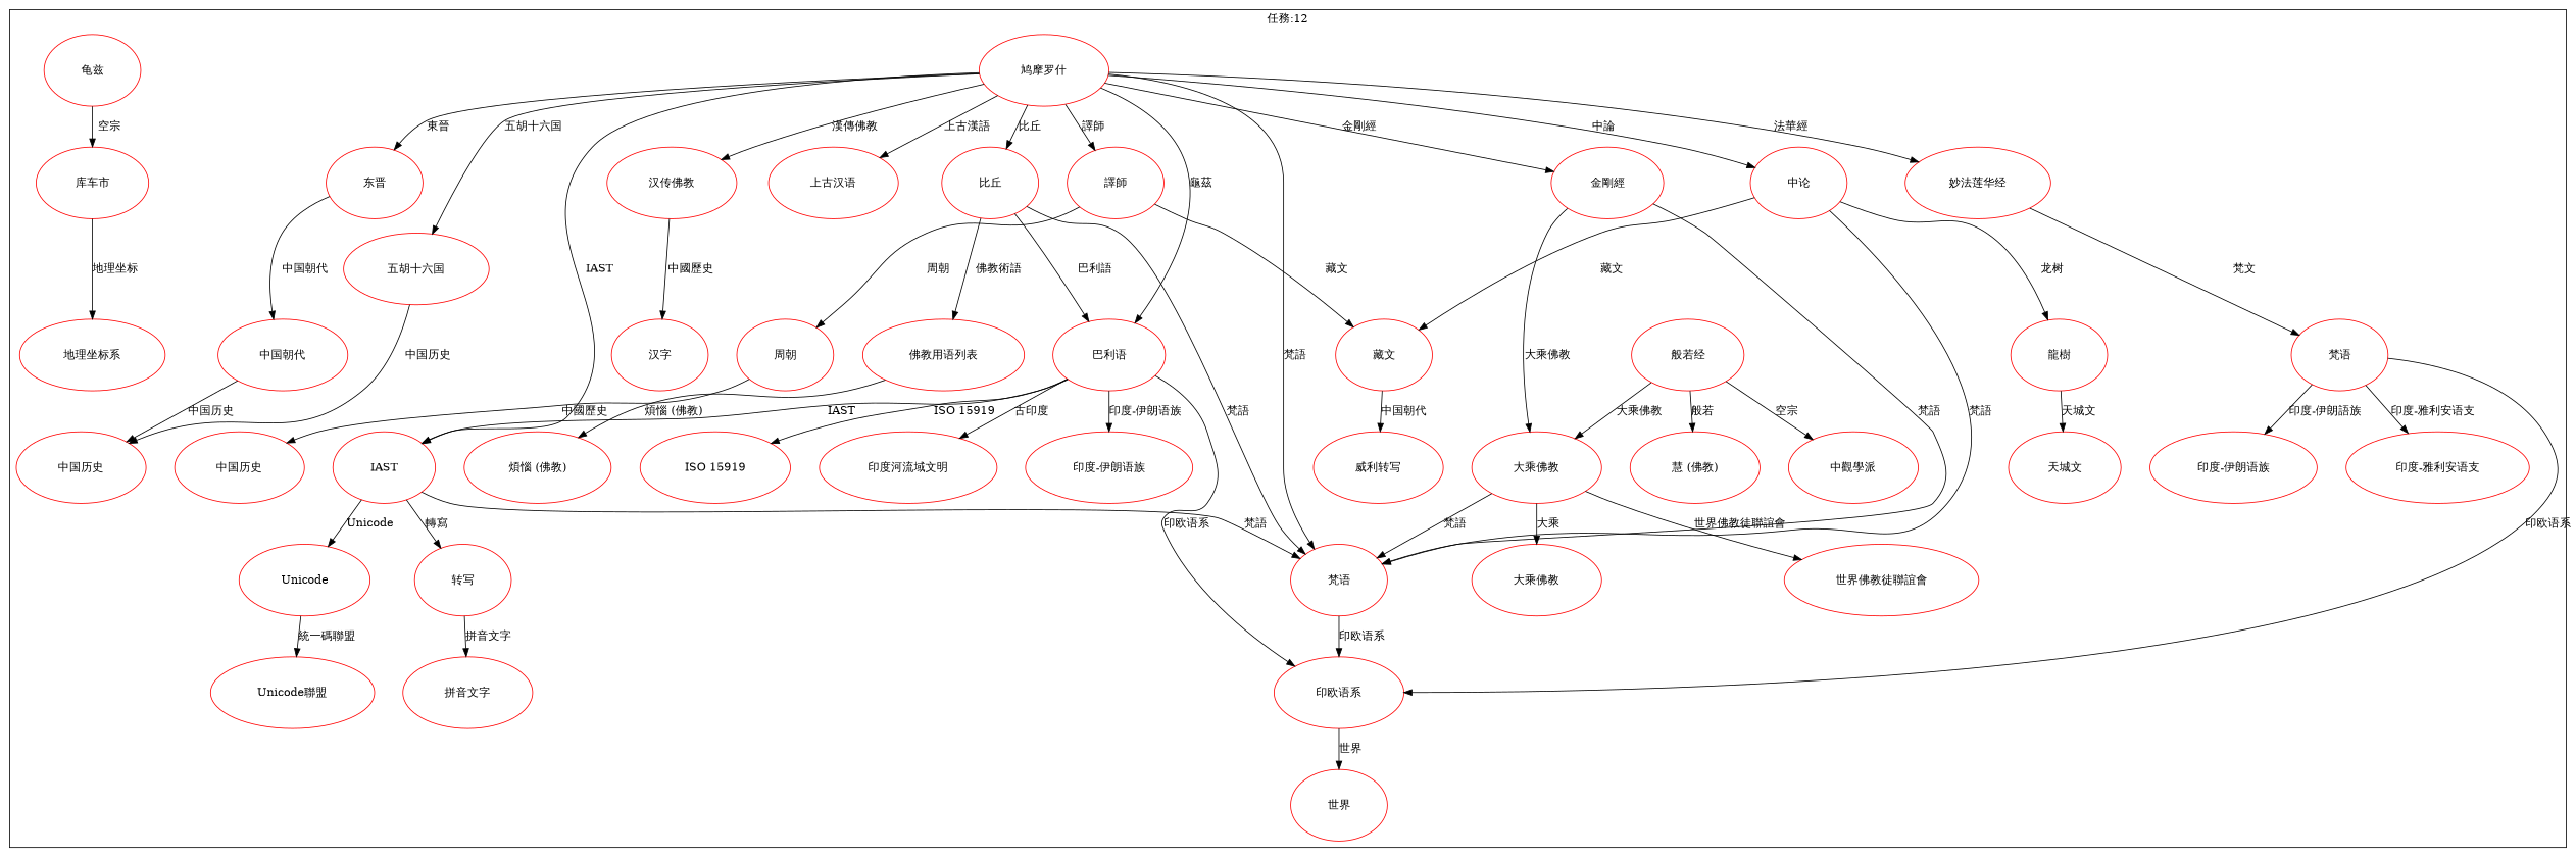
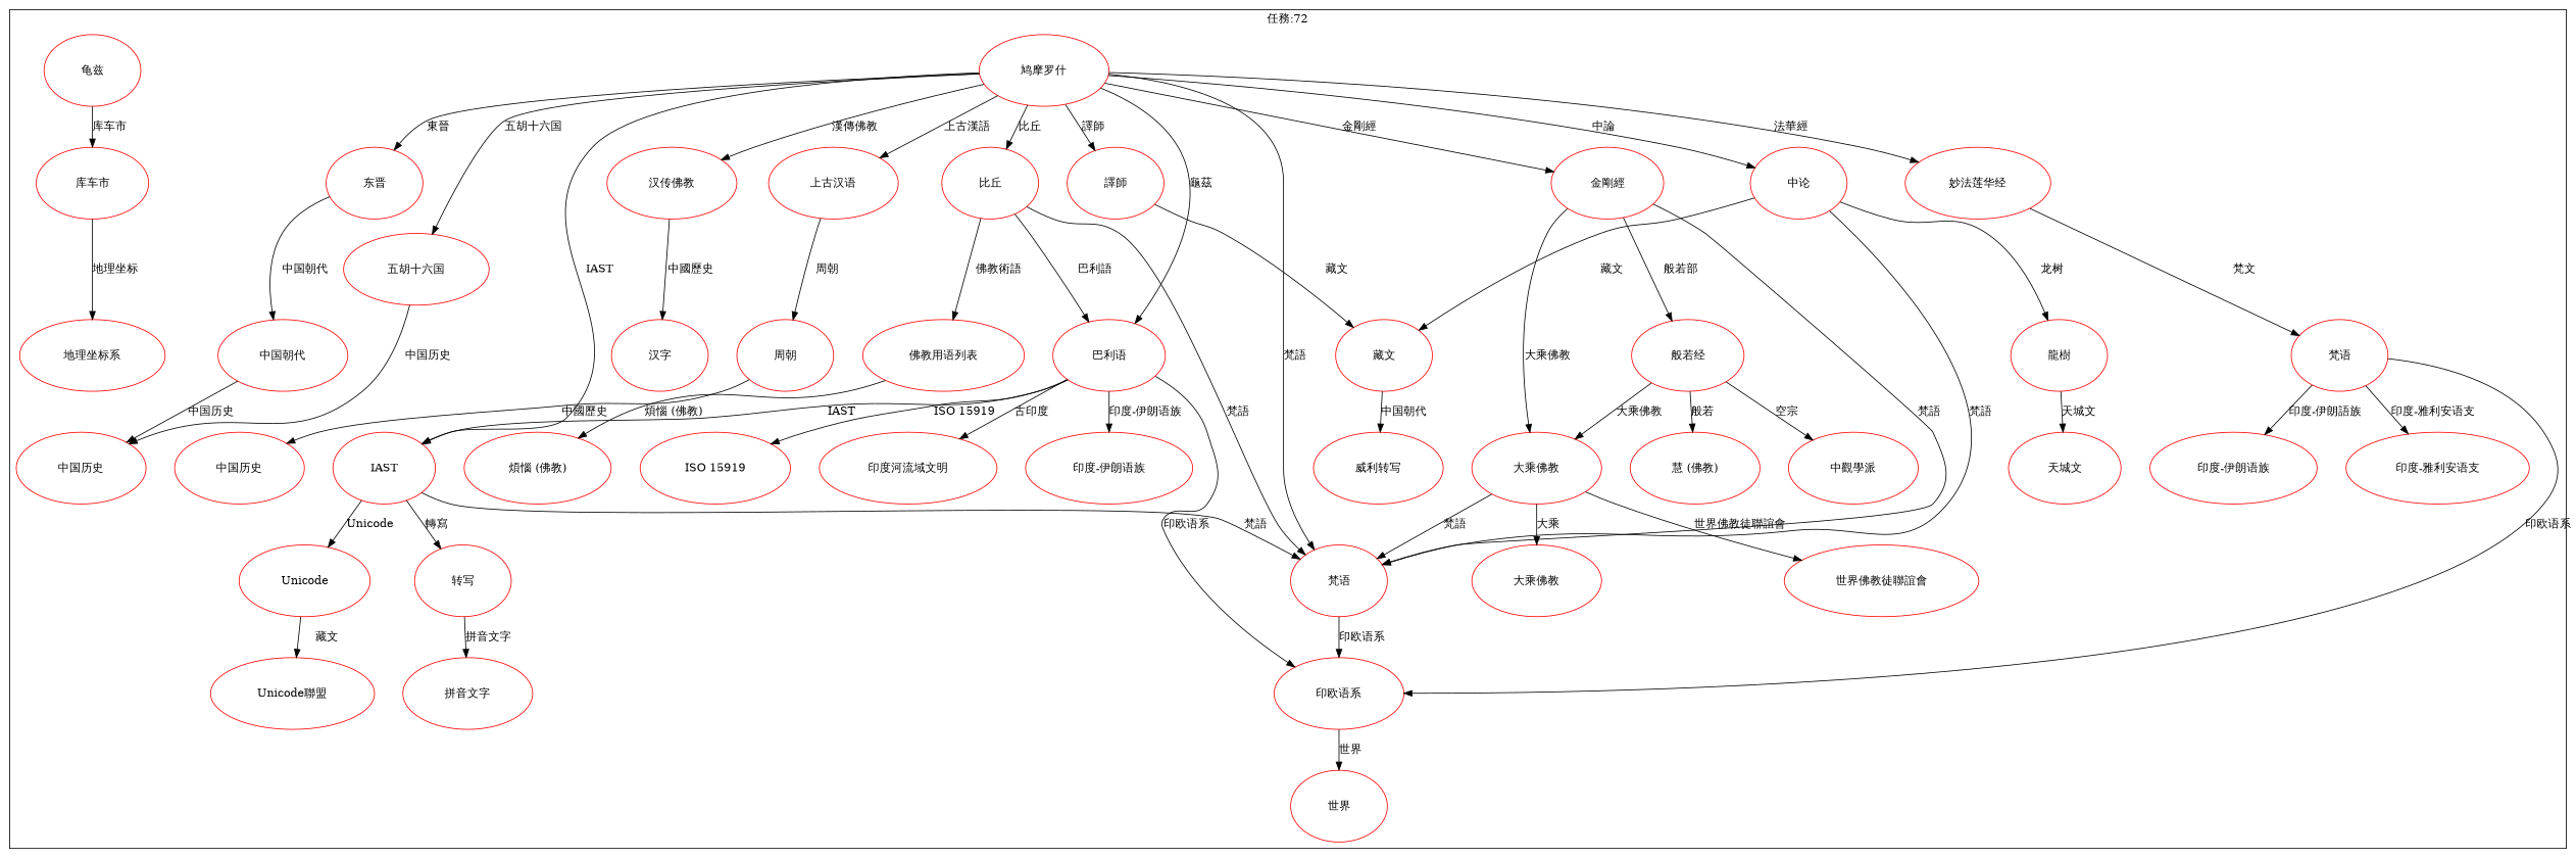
  digraph {
    newrank=true
    nodesep=0.5
    splines=true
    node [color=red]
    n1 [label=<<table border="0" cellspacing="10" cellpadding="10" style="rounded"><tr><td href="https://zh.wikipedia.org/wiki/%E9%B8%A0%E6%91%A9%E7%BD%97%E4%BB%80" border="0" cellspacing="10" cellpadding="10" style="rounded">&#x9E20;&#x6469;&#x7F57;&#x4EC0;</td></tr></table>>]
    n2 [label=<<table border="0" cellspacing="10" cellpadding="10" style="rounded"><tr><td href="https://zh.wikipedia.org/wiki/%E6%A2%B5%E8%AA%9E" border="0" cellspacing="10" cellpadding="10" style="rounded">&#x68B5;&#x8BED;</td></tr></table>>]
    n3 [label=<<table border="0" cellspacing="10" cellpadding="10" style="rounded"><tr><td href="https://zh.wikipedia.org/wiki/IAST" border="0" cellspacing="10" cellpadding="10" style="rounded">IAST</td></tr></table>>]
    n4 [label=<<table border="0" cellspacing="10" cellpadding="10" style="rounded"><tr><td href="https://zh.wikipedia.org/wiki/%E4%B8%8A%E5%8F%A4%E6%BC%A2%E8%AA%9E" border="0" cellspacing="10" cellpadding="10" style="rounded">&#x4E0A;&#x53E4;&#x6C49;&#x8BED;</td></tr></table>>]
    n5 [label=<<table border="0" cellspacing="10" cellpadding="10" style="rounded"><tr><td href="https://zh.wikipedia.org/wiki/%E6%9D%B1%E6%99%89" border="0" cellspacing="10" cellpadding="10" style="rounded">&#x4E1C;&#x664B;</td></tr></table>>]
    n6 [label=<<table border="0" cellspacing="10" cellpadding="10" style="rounded"><tr><td href="https://zh.wikipedia.org/wiki/%E4%BA%94%E8%83%A1%E5%8D%81%E5%85%AD%E5%9B%BD" border="0" cellspacing="10" cellpadding="10" style="rounded">&#x4E94;&#x80E1;&#x5341;&#x516D;&#x56FD;</td></tr></table>>]
    n7 [label=<<table border="0" cellspacing="10" cellpadding="10" style="rounded"><tr><td href="https://zh.wikipedia.org/wiki/%E9%BE%9C%E8%8C%B2" border="0" cellspacing="10" cellpadding="10" style="rounded">&#x9F9F;&#x5179;</td></tr></table>>]
    n8 [label=<<table border="0" cellspacing="10" cellpadding="10" style="rounded"><tr><td href="https://zh.wikipedia.org/wiki/%E6%AF%94%E4%B8%98" border="0" cellspacing="10" cellpadding="10" style="rounded">&#x6BD4;&#x4E18;</td></tr></table>>]
    n9 [label=<<table border="0" cellspacing="10" cellpadding="10" style="rounded"><tr><td href="https://zh.wikipedia.org/wiki/%E6%BC%A2%E5%82%B3%E4%BD%9B%E6%95%99" border="0" cellspacing="10" cellpadding="10" style="rounded">&#x6C49;&#x4F20;&#x4F5B;&#x6559;</td></tr></table>>]
    n10 [label=<<table border="0" cellspacing="10" cellpadding="10" style="rounded"><tr><td href="https://zh.wikipedia.org/wiki/%E8%AD%AF%E5%B8%AB" border="0" cellspacing="10" cellpadding="10" style="rounded">&#x8B6F;&#x5E2B;</td></tr></table>>]
    n11 [label=<<table border="0" cellspacing="10" cellpadding="10" style="rounded"><tr><td href="https://zh.wikipedia.org/wiki/%E9%87%91%E5%89%9B%E7%B6%93" border="0" cellspacing="10" cellpadding="10" style="rounded">&#x91D1;&#x525B;&#x7D93;</td></tr></table>>]
    n12 [label=<<table border="0" cellspacing="10" cellpadding="10" style="rounded"><tr><td href="https://zh.wikipedia.org/wiki/%E6%B3%95%E8%8F%AF%E7%B6%93" border="0" cellspacing="10" cellpadding="10" style="rounded">&#x5999;&#x6CD5;&#x83B2;&#x534E;&#x7ECF;</td></tr></table>>]
    n13 [label=<<table border="0" cellspacing="10" cellpadding="10" style="rounded"><tr><td href="https://zh.wikipedia.org/wiki/%E4%B8%AD%E8%AB%96" border="0" cellspacing="10" cellpadding="10" style="rounded">&#x4E2D;&#x8BBA;</td></tr></table>>]
    n14 [label=<<table border="0" cellspacing="10" cellpadding="10" style="rounded"><tr><td href="https://zh.wikipedia.org/wiki/%E5%8D%B0%E6%AC%A7%E8%AF%AD%E7%B3%BB" border="0" cellspacing="10" cellpadding="10" style="rounded">&#x5370;&#x6B27;&#x8BED;&#x7CFB;</td></tr></table>>]
    n15 [label=<<table border="0" cellspacing="10" cellpadding="10" style="rounded"><tr><td href="https://zh.wikipedia.org/wiki/%E8%BD%89%E5%AF%AB" border="0" cellspacing="10" cellpadding="10" style="rounded">&#x8F6C;&#x5199;</td></tr></table>>]
    n16 [label=<<table border="0" cellspacing="10" cellpadding="10" style="rounded"><tr><td href="https://zh.wikipedia.org/wiki/Unicode" border="0" cellspacing="10" cellpadding="10" style="rounded">Unicode</td></tr></table>>]
    n17 [label=<<table border="0" cellspacing="10" cellpadding="10" style="rounded"><tr><td href="https://zh.wikipedia.org/wiki/%E5%91%A8%E6%9C%9D" border="0" cellspacing="10" cellpadding="10" style="rounded">&#x5468;&#x671D;</td></tr></table>>]
    n18 [label=<<table border="0" cellspacing="10" cellpadding="10" style="rounded"><tr><td href="https://zh.wikipedia.org/wiki/%E4%B8%AD%E5%9B%BD%E6%9C%9D%E4%BB%A3" border="0" cellspacing="10" cellpadding="10" style="rounded">&#x4E2D;&#x56FD;&#x671D;&#x4EE3;</td></tr></table>>]
    n19 [label=<<table border="0" cellspacing="10" cellpadding="10" style="rounded"><tr><td href="https://zh.wikipedia.org/wiki/%E4%B8%AD%E5%9B%BD%E5%8E%86%E5%8F%B2" border="0" cellspacing="10" cellpadding="10" style="rounded">&#x4E2D;&#x56FD;&#x5386;&#x53F2;</td></tr></table>>]
    n20 [label=<<table border="0" cellspacing="10" cellpadding="10" style="rounded"><tr><td href="https://zh.wikipedia.org/wiki/%E5%BA%93%E8%BD%A6%E5%B8%82" border="0" cellspacing="10" cellpadding="10" style="rounded">&#x5E93;&#x8F66;&#x5E02;</td></tr></table>>]
    n21 [label=<<table border="0" cellspacing="10" cellpadding="10" style="rounded"><tr><td href="https://zh.wikipedia.org/wiki/%E5%B7%B4%E5%88%A9%E8%AA%9E" border="0" cellspacing="10" cellpadding="10" style="rounded">&#x5DF4;&#x5229;&#x8BED;</td></tr></table>>]
    n22 [label=<<table border="0" cellspacing="10" cellpadding="10" style="rounded"><tr><td href="https://zh.wikipedia.org/wiki/%E4%BD%9B%E6%95%99%E8%A1%93%E8%AA%9E" border="0" cellspacing="10" cellpadding="10" style="rounded">&#x4F5B;&#x6559;&#x7528;&#x8BED;&#x5217;&#x8868;</td></tr></table>>]
    n23 [label=<<table border="0" cellspacing="10" cellpadding="10" style="rounded"><tr><td href="https://zh.wikipedia.org/wiki/%E6%BC%A2%E5%AD%97" border="0" cellspacing="10" cellpadding="10" style="rounded">&#x6C49;&#x5B57;</td></tr></table>>]
    n24 [label=<<table border="0" cellspacing="10" cellpadding="10" style="rounded"><tr><td href="https://zh.wikipedia.org/wiki/%E8%97%8F%E6%96%87" border="0" cellspacing="10" cellpadding="10" style="rounded">&#x85CF;&#x6587;</td></tr></table>>]
    n25 [label=<<table border="0" cellspacing="10" cellpadding="10" style="rounded"><tr><td href="https://zh.wikipedia.org/wiki/%E5%A4%A7%E4%B9%98%E4%BD%9B%E6%95%99" border="0" cellspacing="10" cellpadding="10" style="rounded">&#x5927;&#x4E58;&#x4F5B;&#x6559;</td></tr></table>>]
    n26 [label=<<table border="0" cellspacing="10" cellpadding="10" style="rounded"><tr><td href="https://zh.wikipedia.org/wiki/%E8%88%AC%E8%8B%A5%E9%83%A8" border="0" cellspacing="10" cellpadding="10" style="rounded">&#x822C;&#x82E5;&#x7ECF;</td></tr></table>>]
    n27 [label=<<table border="0" cellspacing="10" cellpadding="10" style="rounded"><tr><td href="https://zh.wikipedia.org/wiki/%E6%A2%B5%E6%96%87" border="0" cellspacing="10" cellpadding="10" style="rounded">&#x68B5;&#x8BED;</td></tr></table>>]
    n28 [label=<<table border="0" cellspacing="10" cellpadding="10" style="rounded"><tr><td href="https://zh.wikipedia.org/wiki/%E9%BE%99%E6%A0%91" border="0" cellspacing="10" cellpadding="10" style="rounded">&#x9F8D;&#x6A39;</td></tr></table>>]
    n29 [label=<<table border="0" cellspacing="10" cellpadding="10" style="rounded"><tr><td href="https://zh.wikipedia.org/wiki/%E4%B8%96%E7%95%8C" border="0" cellspacing="10" cellpadding="10" style="rounded">&#x4E16;&#x754C;</td></tr></table>>]
    n30 [label=<<table border="0" cellspacing="10" cellpadding="10" style="rounded"><tr><td href="https://zh.wikipedia.org/wiki/%E6%8B%BC%E9%9F%B3%E6%96%87%E5%AD%97" border="0" cellspacing="10" cellpadding="10" style="rounded">&#x62FC;&#x97F3;&#x6587;&#x5B57;</td></tr></table>>]
    n31 [label=<<table border="0" cellspacing="10" cellpadding="10" style="rounded"><tr><td href="https://zh.wikipedia.org/wiki/%E7%B5%B1%E4%B8%80%E7%A2%BC%E8%81%AF%E7%9B%9F" border="0" cellspacing="10" cellpadding="10" style="rounded">Unicode&#x806F;&#x76DF;</td></tr></table>>]
    n32 [label=<<table border="0" cellspacing="10" cellpadding="10" style="rounded"><tr><td href="https://zh.wikipedia.org/wiki/%E4%B8%AD%E5%9C%8B%E6%AD%B7%E5%8F%B2" border="0" cellspacing="10" cellpadding="10" style="rounded">&#x4E2D;&#x56FD;&#x5386;&#x53F2;</td></tr></table>>]
    n33 [label=<<table border="0" cellspacing="10" cellpadding="10" style="rounded"><tr><td href="https://zh.wikipedia.org/wiki/%E5%9C%B0%E7%90%86%E5%9D%90%E6%A0%87" border="0" cellspacing="10" cellpadding="10" style="rounded">&#x5730;&#x7406;&#x5750;&#x6807;&#x7CFB;</td></tr></table>>]
    n34 [label=<<table border="0" cellspacing="10" cellpadding="10" style="rounded"><tr><td href="https://zh.wikipedia.org/wiki/ISO_15919" border="0" cellspacing="10" cellpadding="10" style="rounded">ISO 15919</td></tr></table>>]
    n35 [label=<<table border="0" cellspacing="10" cellpadding="10" style="rounded"><tr><td href="https://zh.wikipedia.org/wiki/%E5%8F%A4%E5%8D%B0%E5%BA%A6" border="0" cellspacing="10" cellpadding="10" style="rounded">&#x5370;&#x5EA6;&#x6CB3;&#x6D41;&#x57DF;&#x6587;&#x660E;</td></tr></table>>]
    n36 [label=<<table border="0" cellspacing="10" cellpadding="10" style="rounded"><tr><td href="https://zh.wikipedia.org/wiki/%E5%8D%B0%E5%BA%A6-%E4%BC%8A%E6%9C%97%E8%AF%AD%E6%97%8F" border="0" cellspacing="10" cellpadding="10" style="rounded">&#x5370;&#x5EA6;-&#x4F0A;&#x6717;&#x8BED;&#x65CF;</td></tr></table>>]
    n37 [label=<<table border="0" cellspacing="10" cellpadding="10" style="rounded"><tr><td href="https://zh.wikipedia.org/wiki/%E7%85%A9%E6%83%B1_(%E4%BD%9B%E6%95%99)" border="0" cellspacing="10" cellpadding="10" style="rounded">&#x7169;&#x60F1; (&#x4F5B;&#x6559;)</td></tr></table>>]
    n38 [label=<<table border="0" cellspacing="10" cellpadding="10" style="rounded"><tr><td href="https://zh.wikipedia.org/wiki/%E5%A8%81%E5%88%A9%E8%BD%AC%E5%86%99" border="0" cellspacing="10" cellpadding="10" style="rounded">&#x5A01;&#x5229;&#x8F6C;&#x5199;</td></tr></table>>]
    n39 [label=<<table border="0" cellspacing="10" cellpadding="10" style="rounded"><tr><td href="https://zh.wikipedia.org/wiki/%E5%A4%A7%E4%B9%98" border="0" cellspacing="10" cellpadding="10" style="rounded">&#x5927;&#x4E58;&#x4F5B;&#x6559;</td></tr></table>>]
    n40 [label=<<table border="0" cellspacing="10" cellpadding="10" style="rounded"><tr><td href="https://zh.wikipedia.org/wiki/%E4%B8%96%E7%95%8C%E4%BD%9B%E6%95%99%E5%BE%92%E8%81%AF%E8%AA%BC%E6%9C%83" border="0" cellspacing="10" cellpadding="10" style="rounded">&#x4E16;&#x754C;&#x4F5B;&#x6559;&#x5F92;&#x806F;&#x8ABC;&#x6703;</td></tr></table>>]
    n41 [label=<<table border="0" cellspacing="10" cellpadding="10" style="rounded"><tr><td href="https://zh.wikipedia.org/wiki/%E7%A9%BA%E5%AE%97" border="0" cellspacing="10" cellpadding="10" style="rounded">&#x4E2D;&#x89C0;&#x5B78;&#x6D3E;</td></tr></table>>]
    n42 [label=<<table border="0" cellspacing="10" cellpadding="10" style="rounded"><tr><td href="https://zh.wikipedia.org/wiki/%E8%88%AC%E8%8B%A5" border="0" cellspacing="10" cellpadding="10" style="rounded">&#x6167; (&#x4F5B;&#x6559;)</td></tr></table>>]
    n43 [label=<<table border="0" cellspacing="10" cellpadding="10" style="rounded"><tr><td href="https://zh.wikipedia.org/wiki/%E5%8D%B0%E5%BA%A6-%E4%BC%8A%E6%9C%97%E8%AA%9E%E6%97%8F" border="0" cellspacing="10" cellpadding="10" style="rounded">&#x5370;&#x5EA6;-&#x4F0A;&#x6717;&#x8BED;&#x65CF;</td></tr></table>>]
    n44 [label=<<table border="0" cellspacing="10" cellpadding="10" style="rounded"><tr><td href="https://zh.wikipedia.org/wiki/%E5%8D%B0%E5%BA%A6-%E9%9B%85%E5%88%A9%E5%AE%89%E8%AF%AD%E6%94%AF" border="0" cellspacing="10" cellpadding="10" style="rounded">&#x5370;&#x5EA6;-&#x96C5;&#x5229;&#x5B89;&#x8BED;&#x652F;</td></tr></table>>]
    n45 [label=<<table border="0" cellspacing="10" cellpadding="10" style="rounded"><tr><td href="https://zh.wikipedia.org/wiki/%E5%A4%A9%E5%9F%8E%E6%96%87" border="0" cellspacing="10" cellpadding="10" style="rounded">&#x5929;&#x57CE;&#x6587;</td></tr></table>>]
    subgraph cluster_1 {
-     label="任務:12"
+     label="任務:72"
      n1
      n2
      n3
      n4
      n5
      n6
      n7
      n8
      n9
      n10
      n11
      n12
      n13
      n14
      n15
      n16
      n17
      n18
      n19
      n20
      n21
      n22
      n23
      n24
      n25
      n26
      n27
      n28
      n29
      n30
      n31
      n32
      n33
      n34
      n35
      n36
      n37
      n38
      n39
      n40
      n41
      n42
      n43
      n44
      n45
    }
    subgraph sub_2 {
      rank=same
      n1
    }
    n1 -> n2 [label="梵語"]
    n1 -> n3 [label=IAST]
    n1 -> n4 [label="上古漢語"]
    n1 -> n5 [label="東晉"]
    n1 -> n6 [label="五胡十六国"]
    n1 -> n8 [label="比丘"]
    n1 -> n9 [label="漢傳佛教"]
    n1 -> n10 [label="譯師"]
    n1 -> n11 [label="金剛經"]
    n1 -> n12 [label="法華經"]
    n1 -> n13 [label="中論"]
    n1 -> n21 [label="龜茲"]
    n2 -> n14 [label="印欧语系"]
    n3 -> n2 [label="梵語"]
    n3 -> n15 [label="轉寫"]
    n3 -> n16 [label=Unicode]
-   n10 -> n17 [label="周朝"]
+   n4 -> n17 [label="周朝"]
    n5 -> n18 [label="中国朝代"]
    n6 -> n19 [label="中国历史"]
-   n7 -> n20 [label="空宗"]
+   n7 -> n20 [label="库车市"]
    n8 -> n2 [label="梵語"]
    n8 -> n21 [label="巴利語"]
    n8 -> n22 [label="佛教術語"]
    n9 -> n23 [label="中國歷史"]
    n10 -> n24 [label="藏文"]
    n11 -> n2 [label="梵語"]
    n11 -> n25 [label="大乘佛教"]
+   n11 -> n26 [label="般若部"]
    n12 -> n27 [label="梵文"]
    n13 -> n2 [label="梵語"]
    n13 -> n24 [label="藏文"]
    n13 -> n28 [label="龙树"]
    n14 -> n29 [label="世界"]
    n15 -> n30 [label="拼音文字"]
-   n16 -> n31 [label="統一碼聯盟"]
+   n16 -> n31 [label="藏文"]
    n17 -> n32 [label="中國歷史"]
    n18 -> n19 [label="中国历史"]
    n20 -> n33 [label="地理坐标"]
    n21 -> n3 [label=IAST]
    n21 -> n14 [label="印欧语系"]
    n21 -> n34 [label="ISO 15919"]
    n21 -> n35 [label="古印度"]
    n21 -> n36 [label="印度-伊朗语族"]
    n22 -> n37 [label="煩惱 (佛教)"]
    n24 -> n38 [label="中国朝代"]
    n25 -> n2 [label="梵語"]
    n25 -> n39 [label="大乘"]
    n25 -> n40 [label="世界佛教徒聯誼會"]
    n26 -> n25 [label="大乘佛教"]
    n26 -> n41 [label="空宗"]
    n26 -> n42 [label="般若"]
    n27 -> n14 [label="印欧语系"]
    n27 -> n43 [label="印度-伊朗語族"]
    n27 -> n44 [label="印度-雅利安语支"]
    n28 -> n45 [label="天城文"]
  }
